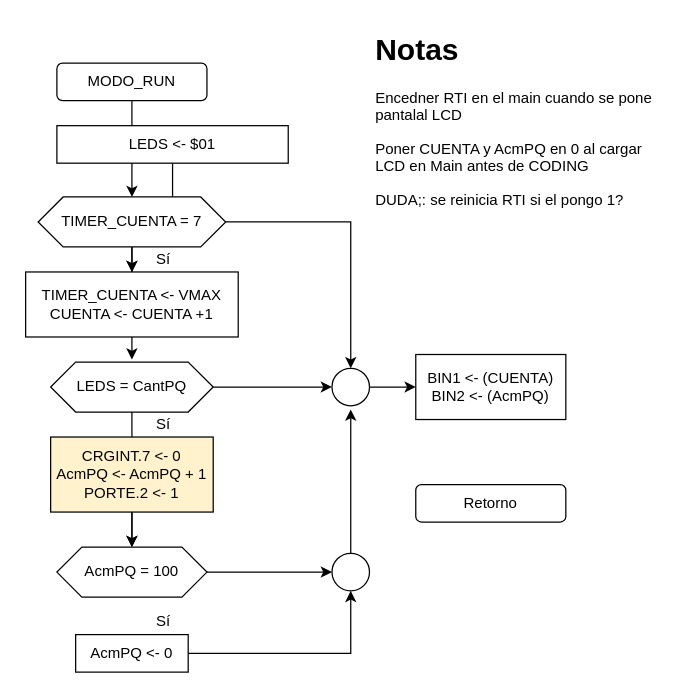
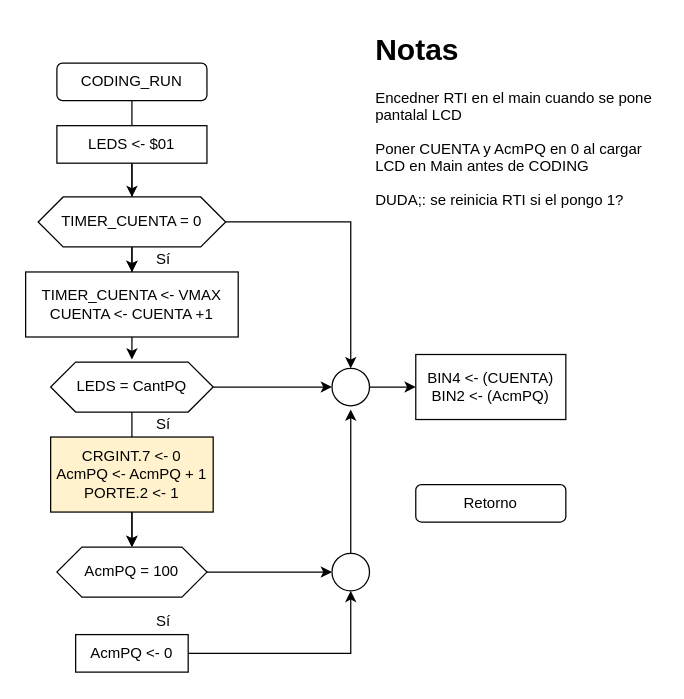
  <mxCell id="0" />
  <mxCell id="1" parent="0" />
  <mxCell id="2" value="" style="edgeStyle=orthogonalEdgeStyle;rounded=0;orthogonalLoop=1;jettySize=auto;html=1;" edge="1" parent="1" source="3" target="9"><mxGeometry relative="1" as="geometry" /></mxCell>
- <mxCell id="3" value="MODO_RUN" style="rounded=1;whiteSpace=wrap;html=1;" vertex="1" parent="1"><mxGeometry x="45" y="50" width="120" height="30" as="geometry" /></mxCell>
+ <mxCell id="3" value="CODING_RUN" style="rounded=1;whiteSpace=wrap;html=1;" vertex="1" parent="1"><mxGeometry x="45" y="50" width="120" height="30" as="geometry" /></mxCell>
  <mxCell id="4" value="" style="edgeStyle=orthogonalEdgeStyle;rounded=0;orthogonalLoop=1;jettySize=auto;html=1;" edge="1" parent="1" source="5" target="11"><mxGeometry relative="1" as="geometry" /></mxCell>
- <mxCell id="5" value="&lt;div&gt;LEDS &amp;lt;- $01&lt;/div&gt;" style="rounded=0;whiteSpace=wrap;html=1;" vertex="1" parent="1"><mxGeometry x="45" y="100" width="185" height="30" as="geometry" /></mxCell>
+ <mxCell id="5" value="&lt;div&gt;LEDS &amp;lt;- $01&lt;/div&gt;" style="rounded=0;whiteSpace=wrap;html=1;" vertex="1" parent="1"><mxGeometry x="45" y="100" width="120" height="30" as="geometry" /></mxCell>
  <mxCell id="6" value="&lt;h1&gt;Notas&lt;/h1&gt;&lt;p&gt;Encedner RTI en el main cuando se pone pantalal LCD&lt;/p&gt;&lt;p&gt;Poner CUENTA y AcmPQ en 0 al cargar LCD en Main antes de CODING&lt;br&gt;&lt;/p&gt;&lt;p&gt;DUDA;: se reinicia RTI si el pongo 1?&lt;br&gt;&lt;/p&gt;" style="text;html=1;strokeColor=none;fillColor=none;spacing=5;spacingTop=-20;whiteSpace=wrap;overflow=hidden;rounded=0;" vertex="1" parent="1"><mxGeometry x="295" y="20" width="230" height="190" as="geometry" /></mxCell>
  <mxCell id="7" style="edgeStyle=orthogonalEdgeStyle;rounded=0;orthogonalLoop=1;jettySize=auto;html=1;entryX=0.5;entryY=0;entryDx=0;entryDy=0;" edge="1" parent="1" source="9" target="11"><mxGeometry relative="1" as="geometry" /></mxCell>
  <mxCell id="8" style="edgeStyle=orthogonalEdgeStyle;rounded=0;orthogonalLoop=1;jettySize=auto;html=1;exitX=1;exitY=0.5;exitDx=0;exitDy=0;entryX=0.5;entryY=0;entryDx=0;entryDy=0;" edge="1" parent="1" source="9" target="26"><mxGeometry relative="1" as="geometry" /></mxCell>
- <mxCell id="9" value="TIMER_CUENTA = 7" style="shape=hexagon;perimeter=hexagonPerimeter2;whiteSpace=wrap;html=1;fixedSize=1;" vertex="1" parent="1"><mxGeometry x="30" y="157" width="150" height="40" as="geometry" /></mxCell>
+ <mxCell id="9" value="TIMER_CUENTA = 0" style="shape=hexagon;perimeter=hexagonPerimeter2;whiteSpace=wrap;html=1;fixedSize=1;" vertex="1" parent="1"><mxGeometry x="30" y="157" width="150" height="40" as="geometry" /></mxCell>
  <mxCell id="10" style="edgeStyle=orthogonalEdgeStyle;rounded=0;orthogonalLoop=1;jettySize=auto;html=1;exitX=0.5;exitY=1;exitDx=0;exitDy=0;" edge="1" parent="1" source="11"><mxGeometry relative="1" as="geometry"><mxPoint x="105" y="287" as="targetPoint" /></mxGeometry></mxCell>
  <mxCell id="11" value="&lt;div&gt;TIMER_CUENTA &amp;lt;- VMAX&lt;/div&gt;&lt;div&gt;CUENTA &amp;lt;- CUENTA +1&lt;/div&gt;" style="rounded=0;whiteSpace=wrap;html=1;" vertex="1" parent="1"><mxGeometry x="20" y="217" width="170" height="52" as="geometry" /></mxCell>
  <mxCell id="12" value="" style="edgeStyle=orthogonalEdgeStyle;rounded=0;orthogonalLoop=1;jettySize=auto;html=1;" edge="1" parent="1" source="13" target="19"><mxGeometry relative="1" as="geometry" /></mxCell>
  <mxCell id="13" value="LEDS = CantPQ" style="shape=hexagon;perimeter=hexagonPerimeter2;whiteSpace=wrap;html=1;fixedSize=1;" vertex="1" parent="1"><mxGeometry x="40" y="289" width="130" height="40" as="geometry" /></mxCell>
  <mxCell id="14" value="Sí" style="text;html=1;align=center;verticalAlign=middle;resizable=0;points=[];autosize=1;" vertex="1" parent="1"><mxGeometry x="115" y="197" width="30" height="20" as="geometry" /></mxCell>
  <mxCell id="15" value="Sí" style="text;html=1;align=center;verticalAlign=middle;resizable=0;points=[];autosize=1;" vertex="1" parent="1"><mxGeometry x="115" y="329" width="30" height="20" as="geometry" /></mxCell>
  <mxCell id="16" value="" style="edgeStyle=orthogonalEdgeStyle;rounded=0;orthogonalLoop=1;jettySize=auto;html=1;" edge="1" parent="1" source="17" target="19"><mxGeometry relative="1" as="geometry" /></mxCell>
  <mxCell id="17" value="&lt;div&gt;CRGINT.7 &amp;lt;- 0&lt;/div&gt;&lt;div&gt;AcmPQ &amp;lt;- AcmPQ + 1&lt;/div&gt;&lt;div&gt;PORTE.2 &amp;lt;- 1&lt;br&gt;&lt;/div&gt;" style="rounded=0;whiteSpace=wrap;html=1;fillColor=#fff2cc;" vertex="1" parent="1"><mxGeometry x="40" y="349" width="130" height="60" as="geometry" /></mxCell>
  <mxCell id="18" value="" style="edgeStyle=orthogonalEdgeStyle;rounded=0;orthogonalLoop=1;jettySize=auto;html=1;" edge="1" parent="1" source="19" target="23"><mxGeometry relative="1" as="geometry" /></mxCell>
  <mxCell id="19" value="AcmPQ = 100" style="shape=hexagon;perimeter=hexagonPerimeter2;whiteSpace=wrap;html=1;fixedSize=1;" vertex="1" parent="1"><mxGeometry x="45" y="437" width="120" height="40" as="geometry" /></mxCell>
  <mxCell id="20" style="edgeStyle=orthogonalEdgeStyle;rounded=0;orthogonalLoop=1;jettySize=auto;html=1;entryX=0.5;entryY=1;entryDx=0;entryDy=0;" edge="1" parent="1" source="21" target="23"><mxGeometry relative="1" as="geometry" /></mxCell>
  <mxCell id="21" value="&lt;div&gt;AcmPQ &amp;lt;- 0&lt;br&gt;&lt;/div&gt;" style="rounded=0;whiteSpace=wrap;html=1;" vertex="1" parent="1"><mxGeometry x="60" y="507" width="90" height="30" as="geometry" /></mxCell>
  <mxCell id="22" style="edgeStyle=orthogonalEdgeStyle;rounded=0;orthogonalLoop=1;jettySize=auto;html=1;" edge="1" parent="1" source="23"><mxGeometry relative="1" as="geometry"><mxPoint x="280" y="327" as="targetPoint" /></mxGeometry></mxCell>
  <mxCell id="23" value="" style="ellipse;whiteSpace=wrap;html=1;aspect=fixed;" vertex="1" parent="1"><mxGeometry x="265" y="442" width="30" height="30" as="geometry" /></mxCell>
  <mxCell id="24" value="Sí" style="text;html=1;align=center;verticalAlign=middle;resizable=0;points=[];autosize=1;" vertex="1" parent="1"><mxGeometry x="115" y="487" width="30" height="20" as="geometry" /></mxCell>
  <mxCell id="25" value="" style="edgeStyle=orthogonalEdgeStyle;rounded=0;orthogonalLoop=1;jettySize=auto;html=1;" edge="1" parent="1" source="26" target="29"><mxGeometry relative="1" as="geometry" /></mxCell>
  <mxCell id="26" value="" style="ellipse;whiteSpace=wrap;html=1;aspect=fixed;" vertex="1" parent="1"><mxGeometry x="265" y="294" width="30" height="30" as="geometry" /></mxCell>
  <mxCell id="27" value="" style="edgeStyle=orthogonalEdgeStyle;rounded=0;orthogonalLoop=1;jettySize=auto;html=1;" edge="1" parent="1" source="13" target="26"><mxGeometry relative="1" as="geometry"><mxPoint x="170" y="309" as="sourcePoint" /><mxPoint x="340" y="309" as="targetPoint" /></mxGeometry></mxCell>
  <mxCell id="28" value="Retorno" style="rounded=1;whiteSpace=wrap;html=1;" vertex="1" parent="1"><mxGeometry x="332" y="387" width="120" height="30" as="geometry" /></mxCell>
- <mxCell id="29" value="&lt;div&gt;BIN1 &amp;lt;- (CUENTA)&lt;/div&gt;&lt;div&gt;BIN2 &amp;lt;- (AcmPQ)&lt;br&gt;&lt;/div&gt;" style="rounded=0;whiteSpace=wrap;html=1;" vertex="1" parent="1"><mxGeometry x="332" y="283" width="120" height="52" as="geometry" /></mxCell>
+ <mxCell id="29" value="&lt;div&gt;BIN4 &amp;lt;- (CUENTA)&lt;/div&gt;&lt;div&gt;BIN2 &amp;lt;- (AcmPQ)&lt;br&gt;&lt;/div&gt;" style="rounded=0;whiteSpace=wrap;html=1;" vertex="1" parent="1"><mxGeometry x="332" y="283" width="120" height="52" as="geometry" /></mxCell>
